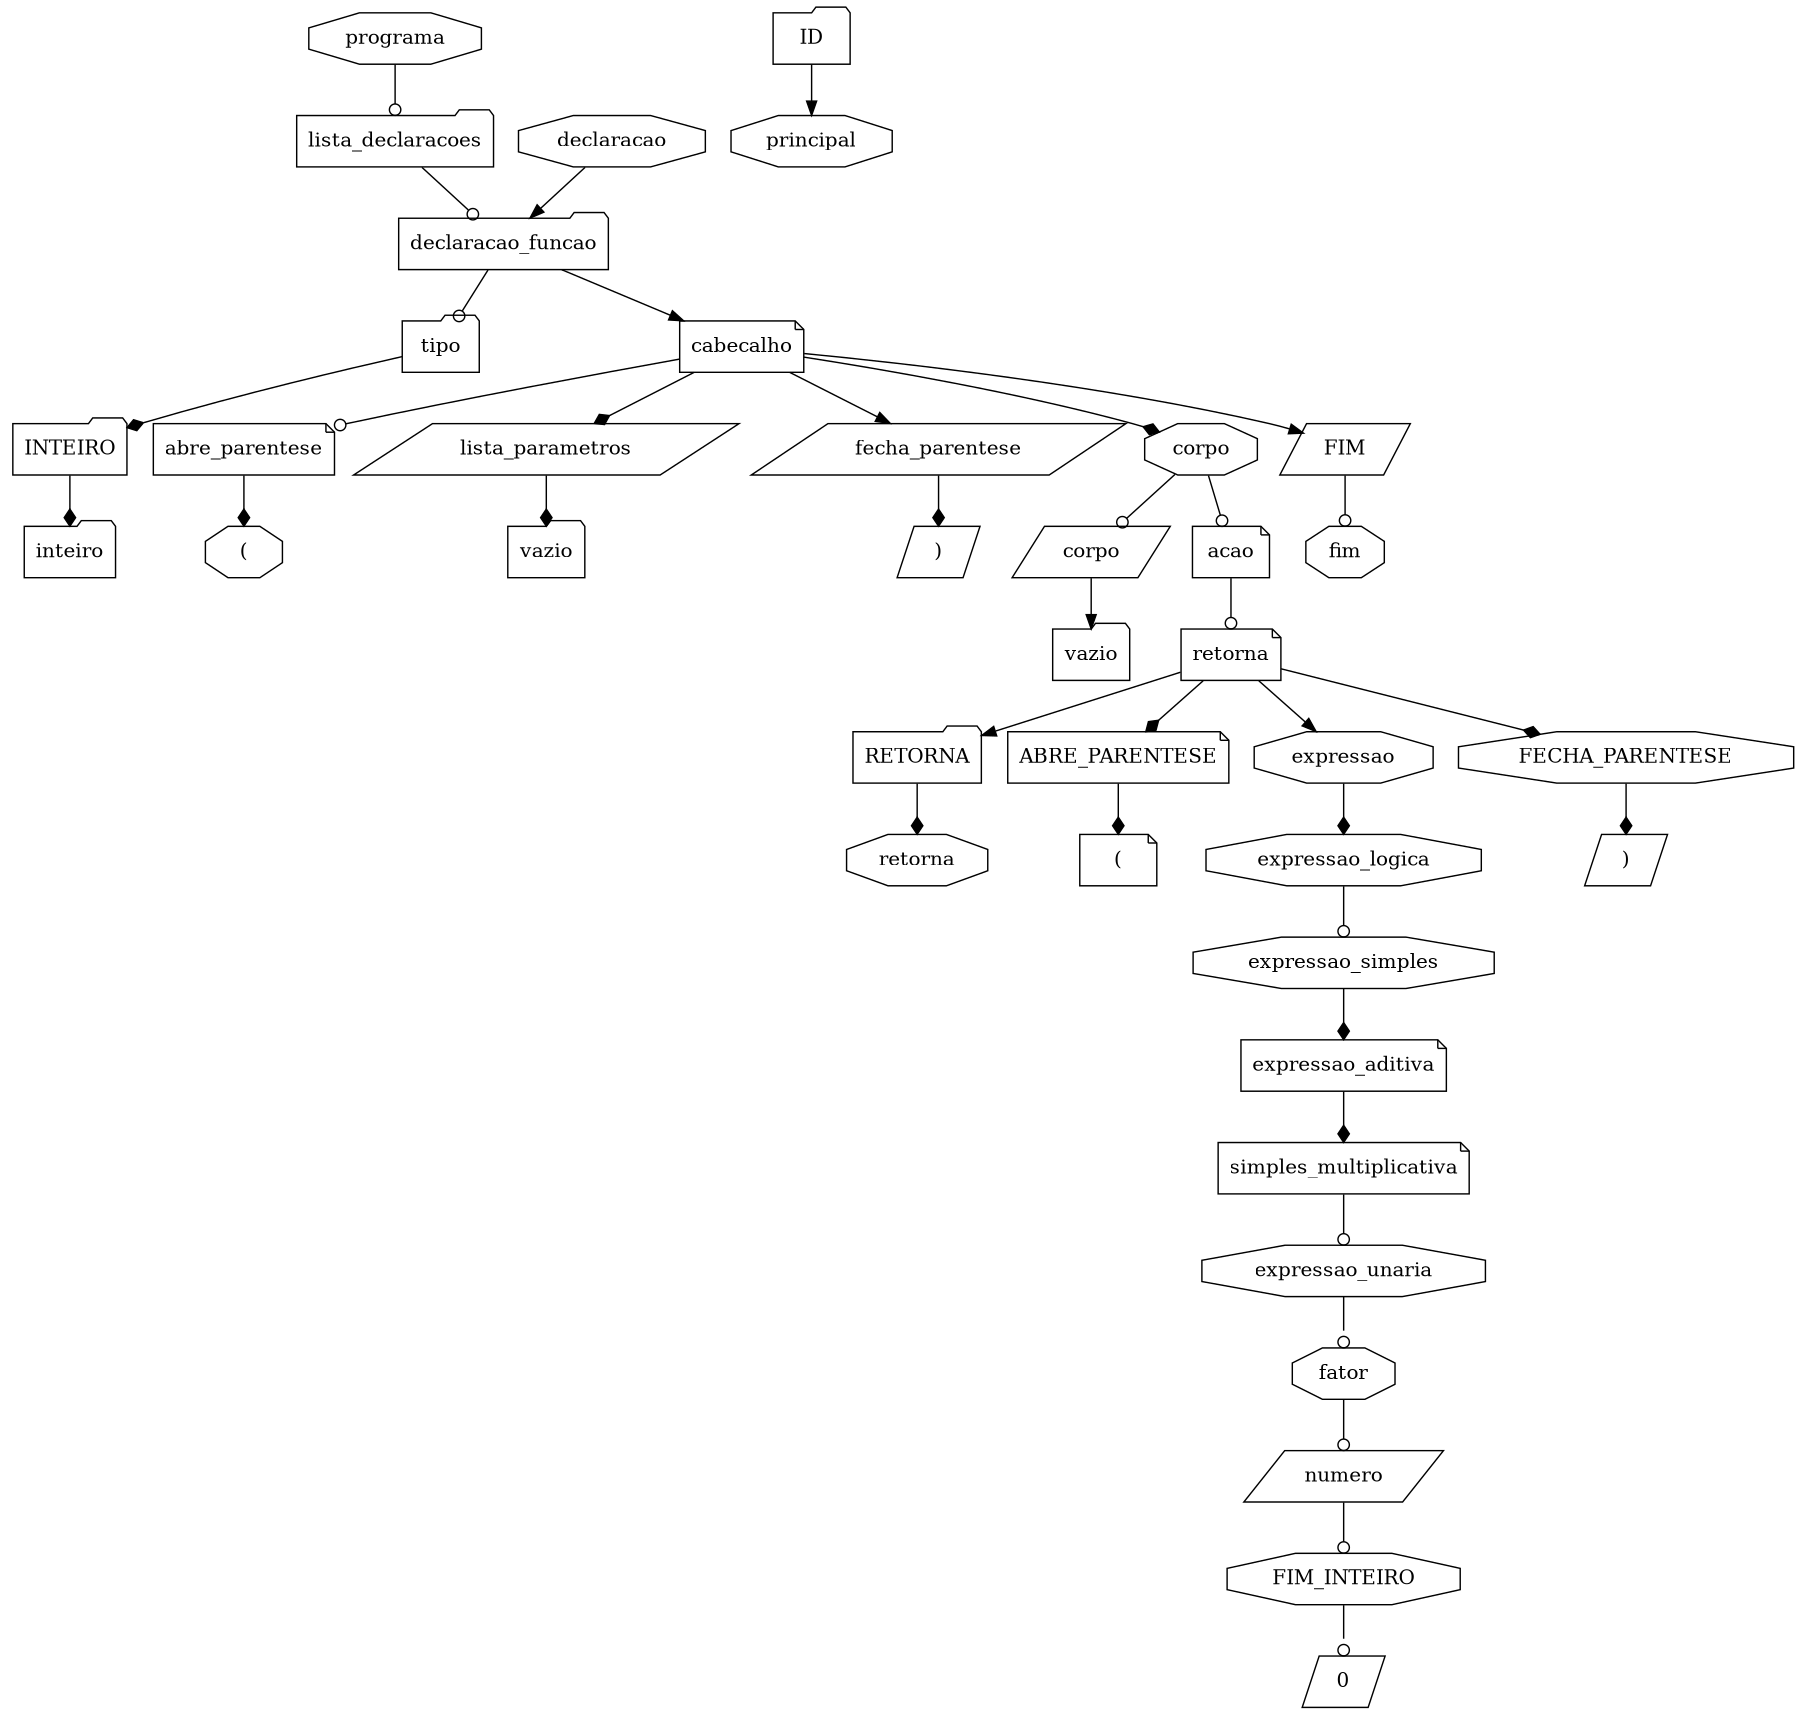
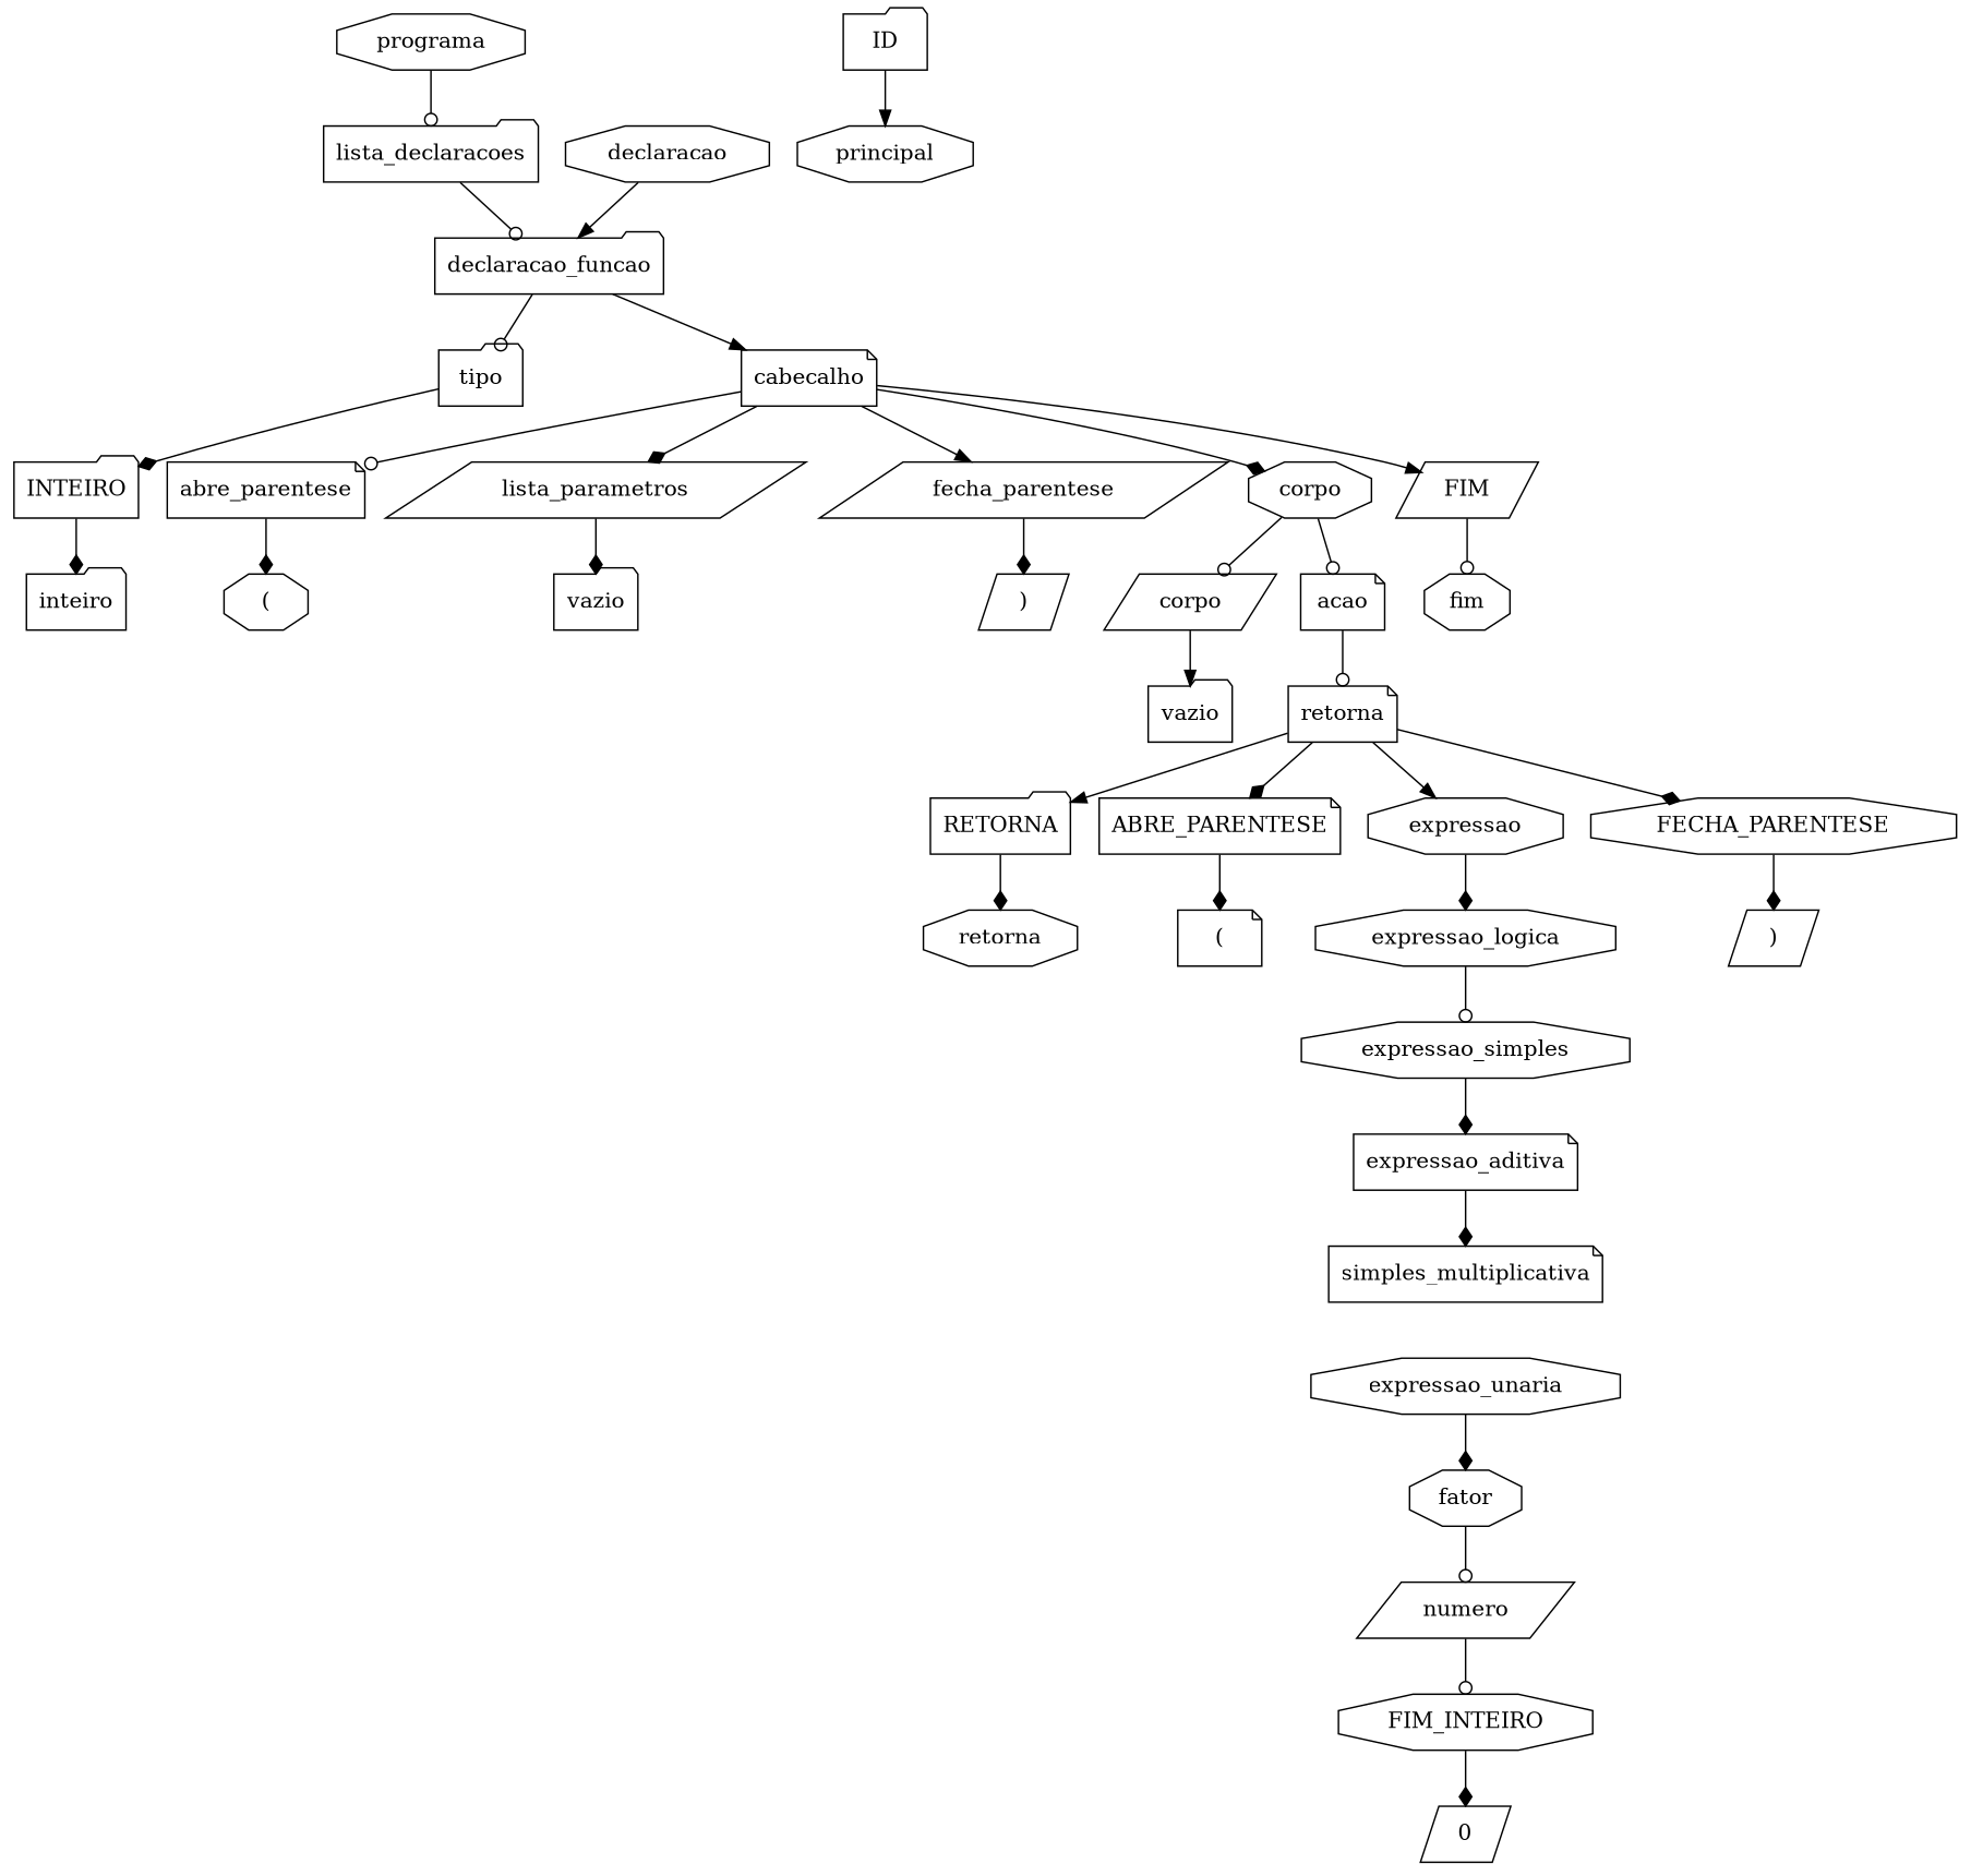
  digraph {
    node [shape=octagon]
    edge [arrowhead=diamond]
    n1 [label=programa]
    n2 [label=lista_declaracoes shape=folder]
    n3 [label=declaracao_funcao shape=folder]
    n4 [label=declaracao]
    n5 [label=tipo shape=folder]
    n6 [label=cabecalho shape=note]
    n7 [label=INTEIRO shape=folder]
    n8 [label=abre_parentese shape=note]
    n9 [label=lista_parametros shape=parallelogram]
    n10 [label=fecha_parentese shape=parallelogram]
    n11 [label=corpo]
    n12 [label=FIM shape=parallelogram]
    n13 [label=inteiro shape=folder]
    n14 [label=ID shape=folder]
    n15 [label=principal]
    n16 [label="("]
    n17 [label=vazio shape=folder]
    n18 [label=")" shape=parallelogram]
    n19 [label=corpo shape=parallelogram]
    n20 [label=acao shape=note]
    n21 [label=fim]
    n22 [label=vazio shape=folder]
    n23 [label=retorna shape=note]
    n24 [label=RETORNA shape=folder]
    n25 [label=ABRE_PARENTESE shape=note]
    n26 [label=expressao]
    n27 [label=FECHA_PARENTESE]
    n28 [label=retorna]
    n29 [label="(" shape=note]
    n30 [label=expressao_logica]
    n31 [label=")" shape=parallelogram]
    n32 [label=expressao_simples]
    n33 [label=expressao_aditiva shape=note]
    n34 [label=simples_multiplicativa shape=note]
    n35 [label=expressao_unaria]
    n36 [label=fator]
    n37 [label=numero shape=parallelogram]
    n38 [label=FIM_INTEIRO]
    n39 [label=0 shape=parallelogram]
    n1 -> n2 [arrowhead=odot]
    n2 -> n3 [arrowhead=odot]
    n3 -> n5 [arrowhead=odot]
    n3 -> n6 [arrowhead=normal]
    n4 -> n3 [arrowhead=normal]
    n5 -> n7
    n6 -> n8 [arrowhead=odot]
    n6 -> n9
    n6 -> n10 [arrowhead=normal]
    n6 -> n11
    n6 -> n12 [arrowhead=normal]
    n7 -> n13
    n8 -> n16
    n9 -> n17
    n10 -> n18
    n11 -> n19 [arrowhead=odot]
    n11 -> n20 [arrowhead=odot]
    n12 -> n21 [arrowhead=odot]
    n14 -> n15 [arrowhead=normal]
    n19 -> n22 [arrowhead=normal]
    n20 -> n23 [arrowhead=odot]
    n23 -> n24 [arrowhead=normal]
    n23 -> n25
    n23 -> n26 [arrowhead=normal]
    n23 -> n27
    n24 -> n28
    n25 -> n29
    n26 -> n30
    n27 -> n31
    n30 -> n32 [arrowhead=odot]
    n32 -> n33
    n33 -> n34
-   n34 -> n35 [arrowhead=odot]
-   n35 -> n36 [arrowhead=odot]
+   n35 -> n36
    n36 -> n37 [arrowhead=odot]
    n37 -> n38 [arrowhead=odot]
-   n38 -> n39 [arrowhead=odot]
+   n38 -> n39
  }
